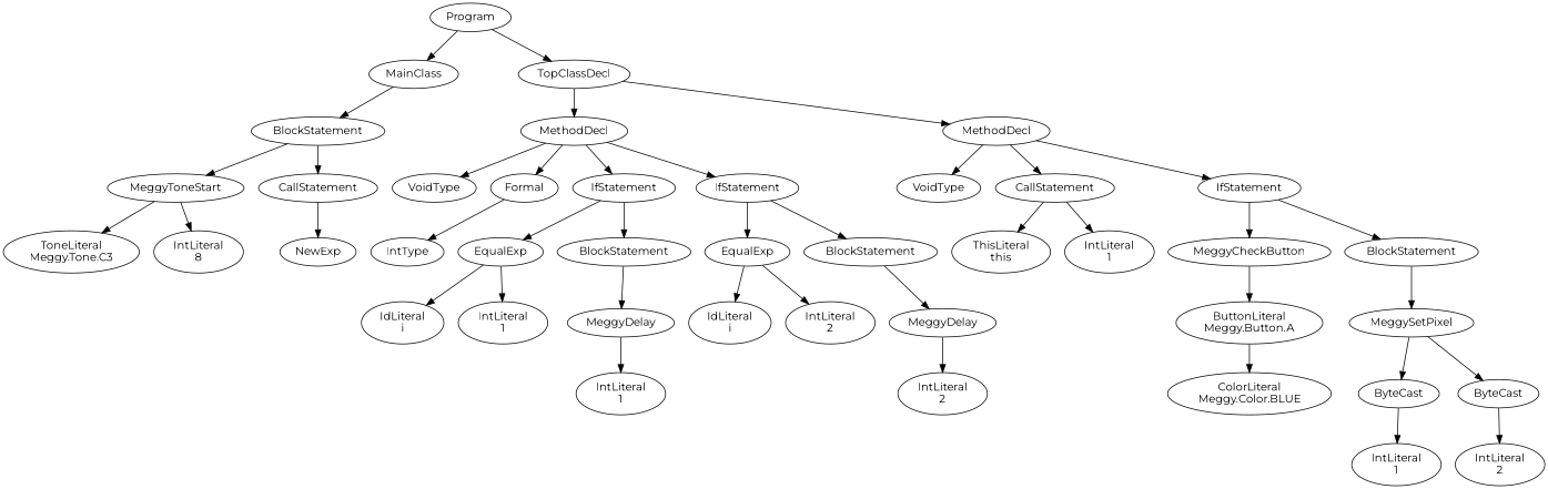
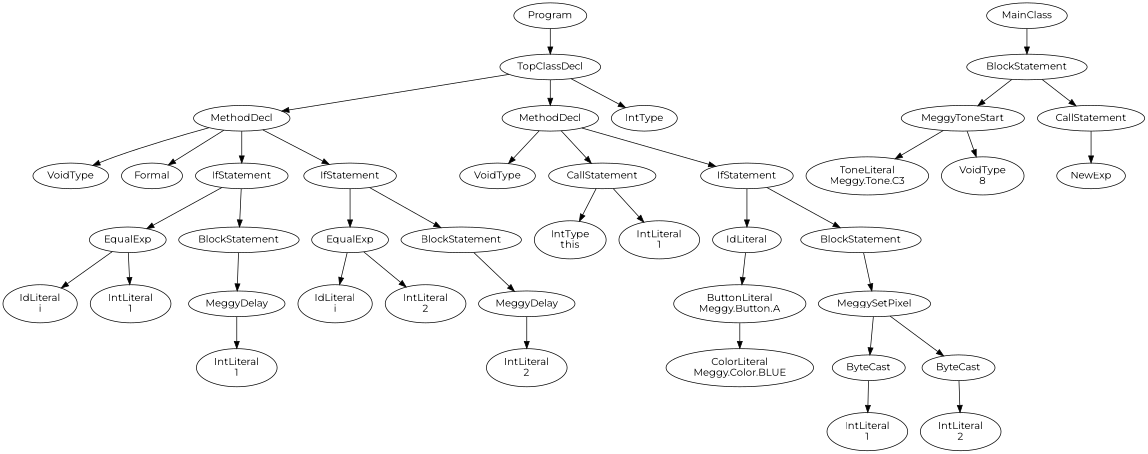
  digraph {
    fontname=Montserrat
    node [fontname=Montserrat]
    edge [fontname=Montserrat]
    n1 [label=Program]
    n2 [label=MainClass]
    n3 [label=TopClassDecl]
    n4 [label=BlockStatement]
    n5 [label=MethodDecl]
    n6 [label=MethodDecl]
    n7 [label=MeggyToneStart]
    n8 [label=CallStatement]
    n9 [label="ToneLiteral\nMeggy.Tone.C3"]
-   n10 [label="IntLiteral\n8"]
+   n10 [label="VoidType\n8"]
    n11 [label=NewExp]
    n12 [label=VoidType]
    n13 [label=Formal]
    n14 [label=IfStatement]
    n15 [label=IfStatement]
    n16 [label=VoidType]
    n17 [label=CallStatement]
    n18 [label=IfStatement]
    n19 [label=IntType]
    n20 [label=EqualExp]
    n21 [label=BlockStatement]
    n22 [label=EqualExp]
    n23 [label=BlockStatement]
    n24 [label="IdLiteral\ni"]
    n25 [label="IntLiteral\n1"]
    n26 [label=MeggyDelay]
    n27 [label="IntLiteral\n1"]
    n28 [label="IdLiteral\ni"]
    n29 [label="IntLiteral\n2"]
    n30 [label=MeggyDelay]
    n31 [label="IntLiteral\n2"]
-   n32 [label="ThisLiteral\nthis"]
+   n32 [label="IntType\nthis"]
    n33 [label="IntLiteral\n1"]
-   n34 [label=MeggyCheckButton]
+   n34 [label=IdLiteral]
    n35 [label=BlockStatement]
    n36 [label="ButtonLiteral\nMeggy.Button.A"]
    n37 [label=MeggySetPixel]
    n38 [label="ColorLiteral\nMeggy.Color.BLUE"]
    n39 [label=ByteCast]
    n40 [label=ByteCast]
    n41 [label="IntLiteral\n1"]
    n42 [label="IntLiteral\n2"]
-   n1 -> n2
    n1 -> n3
    n2 -> n4
    n3 -> n5
    n3 -> n6
    n4 -> n7
    n4 -> n8
    n5 -> n12
    n5 -> n13
    n5 -> n14
    n5 -> n15
    n6 -> n16
    n6 -> n17
    n6 -> n18
    n7 -> n9
    n7 -> n10
    n8 -> n11
-   n13 -> n19
+   n3 -> n19
    n14 -> n20
    n14 -> n21
    n15 -> n22
    n15 -> n23
    n17 -> n32
    n17 -> n33
    n18 -> n34
    n18 -> n35
    n20 -> n24
    n20 -> n25
    n21 -> n26
    n22 -> n28
    n22 -> n29
    n23 -> n30
    n26 -> n27
    n30 -> n31
    n34 -> n36
    n35 -> n37
    n36 -> n38
    n37 -> n39
    n37 -> n40
    n39 -> n41
    n40 -> n42
  }
